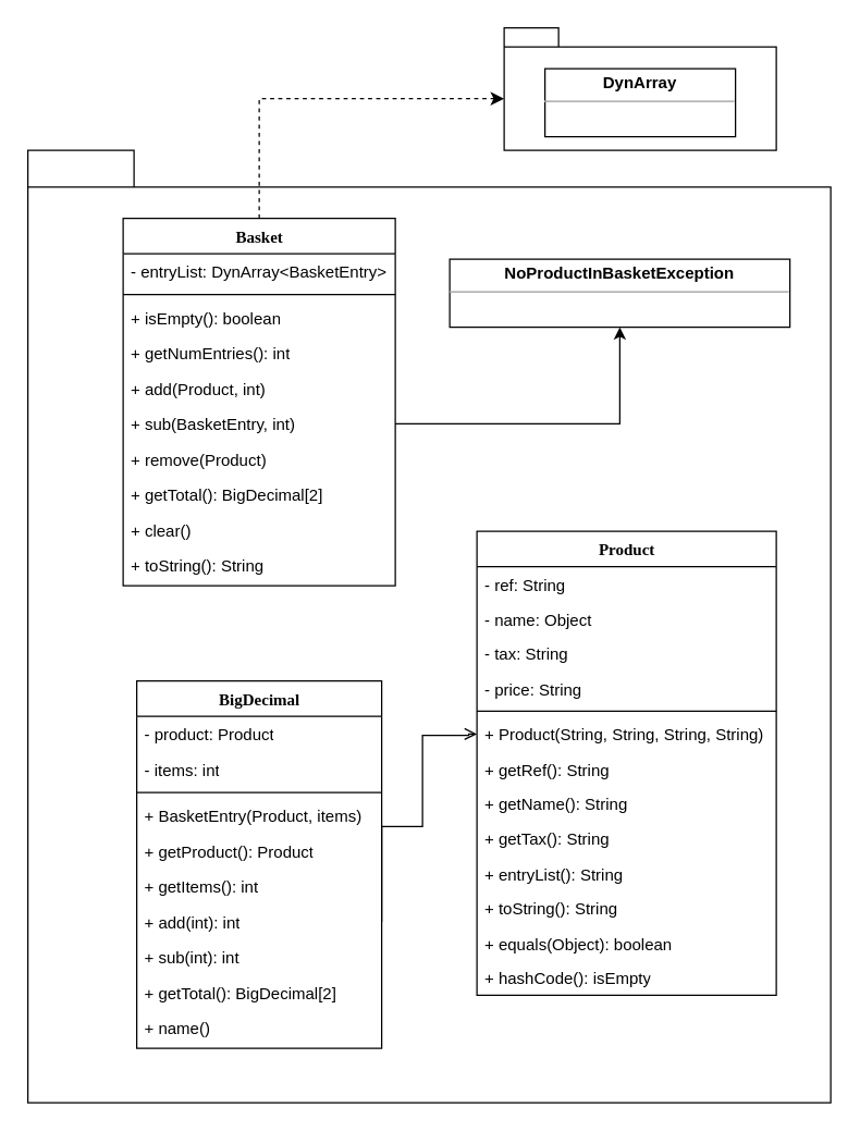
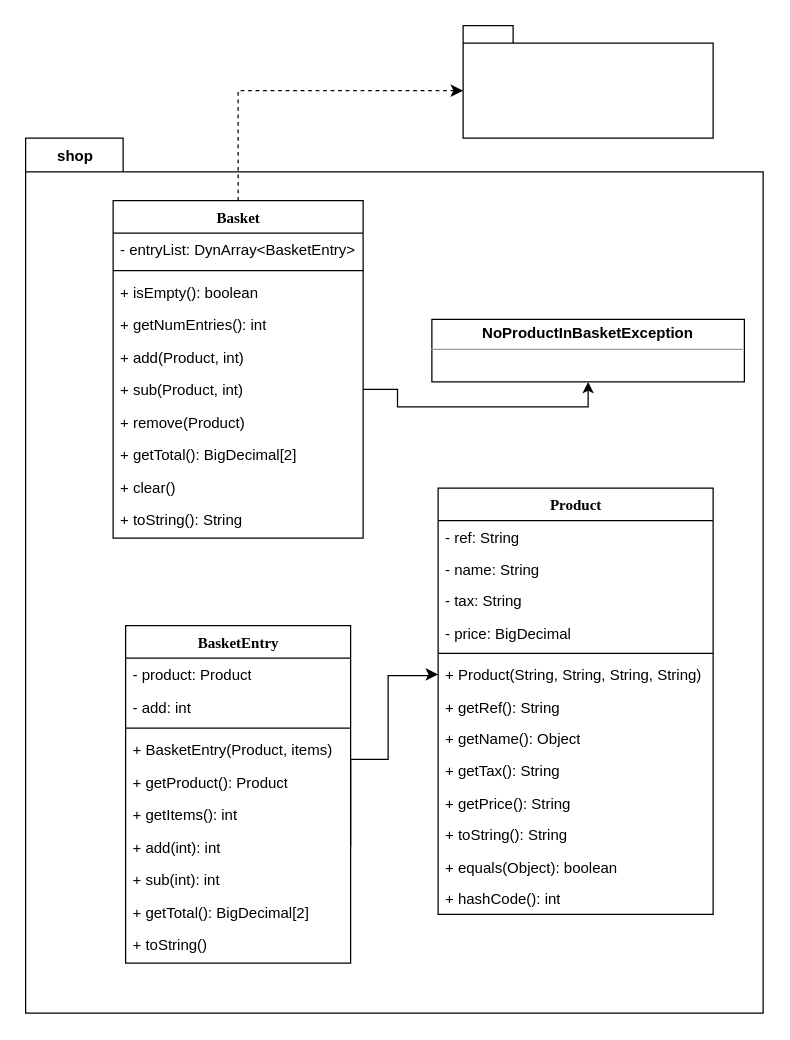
  <mxCell id="0" />
  <mxCell id="1" parent="0" />
  <mxCell id="2" value="" style="shape=folder;fontStyle=1;spacingTop=10;tabWidth=78;tabHeight=27;tabPosition=left;html=1;fillColor=none;" parent="1" vertex="1"><mxGeometry x="20" y="110" width="590" height="700" as="geometry" /></mxCell>
  <mxCell id="3" style="edgeStyle=orthogonalEdgeStyle;rounded=0;orthogonalLoop=1;jettySize=auto;html=1;exitX=0.5;exitY=0;exitDx=0;exitDy=0;entryX=0;entryY=0;entryDx=0;entryDy=52;entryPerimeter=0;startArrow=none;startFill=0;startSize=15;endSize=7;dashed=1;" parent="1" source="4" target="15" edge="1"><mxGeometry relative="1" as="geometry" /></mxCell>
  <mxCell id="4" value="Basket" style="swimlane;html=1;fontStyle=1;align=center;verticalAlign=top;childLayout=stackLayout;horizontal=1;startSize=26;horizontalStack=0;resizeParent=1;resizeLast=0;collapsible=1;marginBottom=0;swimlaneFillColor=#ffffff;rounded=0;shadow=0;comic=0;labelBackgroundColor=none;strokeWidth=1;fillColor=none;fontFamily=Verdana;fontSize=12" parent="1" vertex="1"><mxGeometry x="90" y="160" width="200" height="270" as="geometry" /></mxCell>
  <mxCell id="5" value="- entryList: DynArray&amp;lt;BasketEntry&amp;gt;" style="text;html=1;strokeColor=none;fillColor=none;align=left;verticalAlign=top;spacingLeft=4;spacingRight=4;whiteSpace=wrap;overflow=hidden;rotatable=0;points=[[0,0.5],[1,0.5]];portConstraint=eastwest;" parent="4" vertex="1"><mxGeometry y="26" width="200" height="26" as="geometry" /></mxCell>
  <mxCell id="6" value="" style="line;html=1;strokeWidth=1;fillColor=none;align=left;verticalAlign=middle;spacingTop=-1;spacingLeft=3;spacingRight=3;rotatable=0;labelPosition=right;points=[];portConstraint=eastwest;" parent="4" vertex="1"><mxGeometry y="52" width="200" height="8" as="geometry" /></mxCell>
  <mxCell id="7" value="+ isEmpty(): boolean" style="text;html=1;strokeColor=none;fillColor=none;align=left;verticalAlign=top;spacingLeft=4;spacingRight=4;whiteSpace=wrap;overflow=hidden;rotatable=0;points=[[0,0.5],[1,0.5]];portConstraint=eastwest;" parent="4" vertex="1"><mxGeometry y="60" width="200" height="26" as="geometry" /></mxCell>
  <mxCell id="8" value="+ getNumEntries(): int" style="text;html=1;strokeColor=none;fillColor=none;align=left;verticalAlign=top;spacingLeft=4;spacingRight=4;whiteSpace=wrap;overflow=hidden;rotatable=0;points=[[0,0.5],[1,0.5]];portConstraint=eastwest;" parent="4" vertex="1"><mxGeometry y="86" width="200" height="26" as="geometry" /></mxCell>
  <mxCell id="9" value="+ add(Product, int)" style="text;html=1;strokeColor=none;fillColor=none;align=left;verticalAlign=top;spacingLeft=4;spacingRight=4;whiteSpace=wrap;overflow=hidden;rotatable=0;points=[[0,0.5],[1,0.5]];portConstraint=eastwest;" parent="4" vertex="1"><mxGeometry y="112" width="200" height="26" as="geometry" /></mxCell>
- <mxCell id="10" value="+ sub(BasketEntry, int)" style="text;html=1;strokeColor=none;fillColor=none;align=left;verticalAlign=top;spacingLeft=4;spacingRight=4;whiteSpace=wrap;overflow=hidden;rotatable=0;points=[[0,0.5],[1,0.5]];portConstraint=eastwest;" parent="4" vertex="1"><mxGeometry y="138" width="200" height="26" as="geometry" /></mxCell>
+ <mxCell id="10" value="+ sub(Product, int)" style="text;html=1;strokeColor=none;fillColor=none;align=left;verticalAlign=top;spacingLeft=4;spacingRight=4;whiteSpace=wrap;overflow=hidden;rotatable=0;points=[[0,0.5],[1,0.5]];portConstraint=eastwest;" parent="4" vertex="1"><mxGeometry y="138" width="200" height="26" as="geometry" /></mxCell>
  <mxCell id="11" value="+ remove(Product)" style="text;html=1;strokeColor=none;fillColor=none;align=left;verticalAlign=top;spacingLeft=4;spacingRight=4;whiteSpace=wrap;overflow=hidden;rotatable=0;points=[[0,0.5],[1,0.5]];portConstraint=eastwest;" parent="4" vertex="1"><mxGeometry y="164" width="200" height="26" as="geometry" /></mxCell>
  <mxCell id="12" value="+ getTotal(): BigDecimal[2]" style="text;html=1;strokeColor=none;fillColor=none;align=left;verticalAlign=top;spacingLeft=4;spacingRight=4;whiteSpace=wrap;overflow=hidden;rotatable=0;points=[[0,0.5],[1,0.5]];portConstraint=eastwest;" parent="4" vertex="1"><mxGeometry y="190" width="200" height="26" as="geometry" /></mxCell>
  <mxCell id="13" value="+ clear()" style="text;html=1;strokeColor=none;fillColor=none;align=left;verticalAlign=top;spacingLeft=4;spacingRight=4;whiteSpace=wrap;overflow=hidden;rotatable=0;points=[[0,0.5],[1,0.5]];portConstraint=eastwest;" parent="4" vertex="1"><mxGeometry y="216" width="200" height="26" as="geometry" /></mxCell>
  <mxCell id="14" value="+ toString(): String" style="text;html=1;strokeColor=none;fillColor=none;align=left;verticalAlign=top;spacingLeft=4;spacingRight=4;whiteSpace=wrap;overflow=hidden;rotatable=0;points=[[0,0.5],[1,0.5]];portConstraint=eastwest;" parent="4" vertex="1"><mxGeometry y="242" width="200" height="26" as="geometry" /></mxCell>
  <mxCell id="15" value="" style="shape=folder;fontStyle=1;spacingTop=10;tabWidth=40;tabHeight=14;tabPosition=left;html=1;fillColor=none;" parent="1" vertex="1"><mxGeometry x="370" y="20" width="200" height="90" as="geometry" /></mxCell>
- <mxCell id="16" value="&lt;p style=&quot;margin: 0px ; margin-top: 4px ; text-align: center&quot;&gt;&lt;b&gt;DynArray&lt;/b&gt;&lt;/p&gt;&lt;hr size=&quot;1&quot;&gt;&lt;div style=&quot;height: 2px&quot;&gt;&lt;/div&gt;" style="verticalAlign=top;align=left;overflow=fill;fontSize=12;fontFamily=Helvetica;html=1;fillColor=none;" parent="1" vertex="1"><mxGeometry x="400" y="50" width="140" height="50" as="geometry" /></mxCell>
- <mxCell id="18" style="edgeStyle=orthogonalEdgeStyle;rounded=0;orthogonalLoop=1;jettySize=auto;html=1;entryX=0;entryY=0.5;entryDx=0;entryDy=0;startArrow=none;startFill=0;startSize=15;endSize=7;exitX=1;exitY=0.5;exitDx=0;exitDy=0;endArrow=open;" parent="1" source="26" target="36" edge="1"><mxGeometry relative="1" as="geometry"><Array as="points"><mxPoint x="280" y="607" /><mxPoint x="310" y="607" /><mxPoint x="310" y="540" /><mxPoint x="344" y="540" /></Array></mxGeometry></mxCell>
- <mxCell id="19" value="BigDecimal" style="swimlane;html=1;fontStyle=1;align=center;verticalAlign=top;childLayout=stackLayout;horizontal=1;startSize=26;horizontalStack=0;resizeParent=1;resizeLast=0;collapsible=1;marginBottom=0;swimlaneFillColor=#ffffff;rounded=0;shadow=0;comic=0;labelBackgroundColor=none;strokeWidth=1;fillColor=none;fontFamily=Verdana;fontSize=12" parent="1" vertex="1"><mxGeometry x="100" y="500" width="180" height="270" as="geometry" /></mxCell>
+ <mxCell id="17" value="shop" style="text;align=center;fontStyle=1;verticalAlign=middle;spacingLeft=3;spacingRight=3;strokeColor=none;rotatable=0;points=[[0,0.5],[1,0.5]];portConstraint=eastwest;" parent="1" vertex="1"><mxGeometry x="20" y="110" width="80" height="27.761" as="geometry" /></mxCell>
+ <mxCell id="18" style="edgeStyle=orthogonalEdgeStyle;rounded=0;orthogonalLoop=1;jettySize=auto;html=1;entryX=0;entryY=0.5;entryDx=0;entryDy=0;startArrow=none;startFill=0;startSize=15;endSize=7;exitX=1;exitY=0.5;exitDx=0;exitDy=0;" parent="1" source="26" target="36" edge="1"><mxGeometry relative="1" as="geometry"><Array as="points"><mxPoint x="280" y="607" /><mxPoint x="310" y="607" /><mxPoint x="310" y="540" /><mxPoint x="344" y="540" /></Array></mxGeometry></mxCell>
+ <mxCell id="19" value="BasketEntry" style="swimlane;html=1;fontStyle=1;align=center;verticalAlign=top;childLayout=stackLayout;horizontal=1;startSize=26;horizontalStack=0;resizeParent=1;resizeLast=0;collapsible=1;marginBottom=0;swimlaneFillColor=#ffffff;rounded=0;shadow=0;comic=0;labelBackgroundColor=none;strokeWidth=1;fillColor=none;fontFamily=Verdana;fontSize=12" parent="1" vertex="1"><mxGeometry x="100" y="500" width="180" height="270" as="geometry" /></mxCell>
  <mxCell id="20" value="- product: Product" style="text;html=1;strokeColor=none;fillColor=none;align=left;verticalAlign=top;spacingLeft=4;spacingRight=4;whiteSpace=wrap;overflow=hidden;rotatable=0;points=[[0,0.5],[1,0.5]];portConstraint=eastwest;" parent="19" vertex="1"><mxGeometry y="26" width="180" height="26" as="geometry" /></mxCell>
- <mxCell id="21" value="- items: int" style="text;html=1;strokeColor=none;fillColor=none;align=left;verticalAlign=top;spacingLeft=4;spacingRight=4;whiteSpace=wrap;overflow=hidden;rotatable=0;points=[[0,0.5],[1,0.5]];portConstraint=eastwest;" parent="19" vertex="1"><mxGeometry y="52" width="180" height="26" as="geometry" /></mxCell>
+ <mxCell id="21" value="- add: int" style="text;html=1;strokeColor=none;fillColor=none;align=left;verticalAlign=top;spacingLeft=4;spacingRight=4;whiteSpace=wrap;overflow=hidden;rotatable=0;points=[[0,0.5],[1,0.5]];portConstraint=eastwest;" parent="19" vertex="1"><mxGeometry y="52" width="180" height="26" as="geometry" /></mxCell>
  <mxCell id="22" value="" style="line;html=1;strokeWidth=1;fillColor=none;align=left;verticalAlign=middle;spacingTop=-1;spacingLeft=3;spacingRight=3;rotatable=0;labelPosition=right;points=[];portConstraint=eastwest;" parent="19" vertex="1"><mxGeometry y="78" width="180" height="8" as="geometry" /></mxCell>
  <mxCell id="23" value="+ BasketEntry(Product, items)" style="text;html=1;strokeColor=none;fillColor=none;align=left;verticalAlign=top;spacingLeft=4;spacingRight=4;whiteSpace=wrap;overflow=hidden;rotatable=0;points=[[0,0.5],[1,0.5]];portConstraint=eastwest;" parent="19" vertex="1"><mxGeometry y="86" width="180" height="26" as="geometry" /></mxCell>
  <mxCell id="24" value="+ getProduct(): Product" style="text;html=1;strokeColor=none;fillColor=none;align=left;verticalAlign=top;spacingLeft=4;spacingRight=4;whiteSpace=wrap;overflow=hidden;rotatable=0;points=[[0,0.5],[1,0.5]];portConstraint=eastwest;" parent="19" vertex="1"><mxGeometry y="112" width="180" height="26" as="geometry" /></mxCell>
  <mxCell id="25" value="+ getItems(): int" style="text;html=1;strokeColor=none;fillColor=none;align=left;verticalAlign=top;spacingLeft=4;spacingRight=4;whiteSpace=wrap;overflow=hidden;rotatable=0;points=[[0,0.5],[1,0.5]];portConstraint=eastwest;" parent="19" vertex="1"><mxGeometry y="138" width="180" height="26" as="geometry" /></mxCell>
  <mxCell id="26" value="+ add(int): int" style="text;html=1;strokeColor=none;fillColor=none;align=left;verticalAlign=top;spacingLeft=4;spacingRight=4;whiteSpace=wrap;overflow=hidden;rotatable=0;points=[[0,0.5],[1,0.5]];portConstraint=eastwest;" parent="19" vertex="1"><mxGeometry y="164" width="180" height="26" as="geometry" /></mxCell>
  <mxCell id="27" value="+ sub(int): int" style="text;html=1;strokeColor=none;fillColor=none;align=left;verticalAlign=top;spacingLeft=4;spacingRight=4;whiteSpace=wrap;overflow=hidden;rotatable=0;points=[[0,0.5],[1,0.5]];portConstraint=eastwest;" parent="19" vertex="1"><mxGeometry y="190" width="180" height="26" as="geometry" /></mxCell>
  <mxCell id="28" value="+ getTotal(): BigDecimal[2]" style="text;html=1;strokeColor=none;fillColor=none;align=left;verticalAlign=top;spacingLeft=4;spacingRight=4;whiteSpace=wrap;overflow=hidden;rotatable=0;points=[[0,0.5],[1,0.5]];portConstraint=eastwest;" parent="19" vertex="1"><mxGeometry y="216" width="180" height="26" as="geometry" /></mxCell>
- <mxCell id="29" value="+ name()" style="text;html=1;strokeColor=none;fillColor=none;align=left;verticalAlign=top;spacingLeft=4;spacingRight=4;whiteSpace=wrap;overflow=hidden;rotatable=0;points=[[0,0.5],[1,0.5]];portConstraint=eastwest;" parent="19" vertex="1"><mxGeometry y="242" width="180" height="26" as="geometry" /></mxCell>
+ <mxCell id="29" value="+ toString()" style="text;html=1;strokeColor=none;fillColor=none;align=left;verticalAlign=top;spacingLeft=4;spacingRight=4;whiteSpace=wrap;overflow=hidden;rotatable=0;points=[[0,0.5],[1,0.5]];portConstraint=eastwest;" parent="19" vertex="1"><mxGeometry y="242" width="180" height="26" as="geometry" /></mxCell>
  <mxCell id="30" value="Product" style="swimlane;html=1;fontStyle=1;align=center;verticalAlign=top;childLayout=stackLayout;horizontal=1;startSize=26;horizontalStack=0;resizeParent=1;resizeLast=0;collapsible=1;marginBottom=0;swimlaneFillColor=#ffffff;rounded=0;shadow=0;comic=0;labelBackgroundColor=none;strokeWidth=1;fillColor=none;fontFamily=Verdana;fontSize=12" parent="1" vertex="1"><mxGeometry x="350" y="390.003" width="220" height="340.921" as="geometry" /></mxCell>
  <mxCell id="31" value="- ref: String" style="text;html=1;strokeColor=none;fillColor=none;align=left;verticalAlign=top;spacingLeft=4;spacingRight=4;whiteSpace=wrap;overflow=hidden;rotatable=0;points=[[0,0.5],[1,0.5]];portConstraint=eastwest;" parent="30" vertex="1"><mxGeometry y="26" width="220" height="25.587" as="geometry" /></mxCell>
- <mxCell id="32" value="- name: Object" style="text;html=1;strokeColor=none;fillColor=none;align=left;verticalAlign=top;spacingLeft=4;spacingRight=4;whiteSpace=wrap;overflow=hidden;rotatable=0;points=[[0,0.5],[1,0.5]];portConstraint=eastwest;" parent="30" vertex="1"><mxGeometry y="51.587" width="220" height="25.587" as="geometry" /></mxCell>
+ <mxCell id="32" value="- name: String" style="text;html=1;strokeColor=none;fillColor=none;align=left;verticalAlign=top;spacingLeft=4;spacingRight=4;whiteSpace=wrap;overflow=hidden;rotatable=0;points=[[0,0.5],[1,0.5]];portConstraint=eastwest;" parent="30" vertex="1"><mxGeometry y="51.587" width="220" height="25.587" as="geometry" /></mxCell>
  <mxCell id="33" value="- tax: String" style="text;html=1;strokeColor=none;fillColor=none;align=left;verticalAlign=top;spacingLeft=4;spacingRight=4;whiteSpace=wrap;overflow=hidden;rotatable=0;points=[[0,0.5],[1,0.5]];portConstraint=eastwest;" parent="30" vertex="1"><mxGeometry y="77.175" width="220" height="25.587" as="geometry" /></mxCell>
- <mxCell id="34" value="- price: String" style="text;html=1;strokeColor=none;fillColor=none;align=left;verticalAlign=top;spacingLeft=4;spacingRight=4;whiteSpace=wrap;overflow=hidden;rotatable=0;points=[[0,0.5],[1,0.5]];portConstraint=eastwest;" parent="30" vertex="1"><mxGeometry y="102.762" width="220" height="25.587" as="geometry" /></mxCell>
+ <mxCell id="34" value="- price: BigDecimal" style="text;html=1;strokeColor=none;fillColor=none;align=left;verticalAlign=top;spacingLeft=4;spacingRight=4;whiteSpace=wrap;overflow=hidden;rotatable=0;points=[[0,0.5],[1,0.5]];portConstraint=eastwest;" parent="30" vertex="1"><mxGeometry y="102.762" width="220" height="25.587" as="geometry" /></mxCell>
  <mxCell id="35" value="" style="line;html=1;strokeWidth=1;fillColor=none;align=left;verticalAlign=middle;spacingTop=-1;spacingLeft=3;spacingRight=3;rotatable=0;labelPosition=right;points=[];portConstraint=eastwest;" parent="30" vertex="1"><mxGeometry y="128.349" width="220" height="7.873" as="geometry" /></mxCell>
  <mxCell id="36" value="+ Product(String, String, String, String)" style="text;html=1;strokeColor=none;fillColor=none;align=left;verticalAlign=top;spacingLeft=4;spacingRight=4;whiteSpace=wrap;overflow=hidden;rotatable=0;points=[[0,0.5],[1,0.5]];portConstraint=eastwest;" parent="30" vertex="1"><mxGeometry y="136.222" width="220" height="25.587" as="geometry" /></mxCell>
  <mxCell id="37" value="+ getRef(): String" style="text;html=1;strokeColor=none;fillColor=none;align=left;verticalAlign=top;spacingLeft=4;spacingRight=4;whiteSpace=wrap;overflow=hidden;rotatable=0;points=[[0,0.5],[1,0.5]];portConstraint=eastwest;" parent="30" vertex="1"><mxGeometry y="161.81" width="220" height="25.587" as="geometry" /></mxCell>
- <mxCell id="38" value="+ getName(): String" style="text;html=1;strokeColor=none;fillColor=none;align=left;verticalAlign=top;spacingLeft=4;spacingRight=4;whiteSpace=wrap;overflow=hidden;rotatable=0;points=[[0,0.5],[1,0.5]];portConstraint=eastwest;" parent="30" vertex="1"><mxGeometry y="187.397" width="220" height="25.587" as="geometry" /></mxCell>
+ <mxCell id="38" value="+ getName(): Object" style="text;html=1;strokeColor=none;fillColor=none;align=left;verticalAlign=top;spacingLeft=4;spacingRight=4;whiteSpace=wrap;overflow=hidden;rotatable=0;points=[[0,0.5],[1,0.5]];portConstraint=eastwest;" parent="30" vertex="1"><mxGeometry y="187.397" width="220" height="25.587" as="geometry" /></mxCell>
  <mxCell id="39" value="+ getTax(): String" style="text;html=1;strokeColor=none;fillColor=none;align=left;verticalAlign=top;spacingLeft=4;spacingRight=4;whiteSpace=wrap;overflow=hidden;rotatable=0;points=[[0,0.5],[1,0.5]];portConstraint=eastwest;" parent="30" vertex="1"><mxGeometry y="212.984" width="220" height="25.587" as="geometry" /></mxCell>
- <mxCell id="40" value="+ entryList(): String" style="text;html=1;strokeColor=none;fillColor=none;align=left;verticalAlign=top;spacingLeft=4;spacingRight=4;whiteSpace=wrap;overflow=hidden;rotatable=0;points=[[0,0.5],[1,0.5]];portConstraint=eastwest;" parent="30" vertex="1"><mxGeometry y="238.571" width="220" height="25.587" as="geometry" /></mxCell>
+ <mxCell id="40" value="+ getPrice(): String" style="text;html=1;strokeColor=none;fillColor=none;align=left;verticalAlign=top;spacingLeft=4;spacingRight=4;whiteSpace=wrap;overflow=hidden;rotatable=0;points=[[0,0.5],[1,0.5]];portConstraint=eastwest;" parent="30" vertex="1"><mxGeometry y="238.571" width="220" height="25.587" as="geometry" /></mxCell>
  <mxCell id="41" value="+ toString(): String" style="text;html=1;strokeColor=none;fillColor=none;align=left;verticalAlign=top;spacingLeft=4;spacingRight=4;whiteSpace=wrap;overflow=hidden;rotatable=0;points=[[0,0.5],[1,0.5]];portConstraint=eastwest;" parent="30" vertex="1"><mxGeometry y="264.159" width="220" height="25.587" as="geometry" /></mxCell>
  <mxCell id="42" value="+ equals(Object): boolean" style="text;html=1;strokeColor=none;fillColor=none;align=left;verticalAlign=top;spacingLeft=4;spacingRight=4;whiteSpace=wrap;overflow=hidden;rotatable=0;points=[[0,0.5],[1,0.5]];portConstraint=eastwest;" parent="30" vertex="1"><mxGeometry y="289.746" width="220" height="25.587" as="geometry" /></mxCell>
- <mxCell id="43" value="+ hashCode(): isEmpty" style="text;html=1;strokeColor=none;fillColor=none;align=left;verticalAlign=top;spacingLeft=4;spacingRight=4;whiteSpace=wrap;overflow=hidden;rotatable=0;points=[[0,0.5],[1,0.5]];portConstraint=eastwest;" parent="30" vertex="1"><mxGeometry y="315.333" width="220" height="25.587" as="geometry" /></mxCell>
- <mxCell id="44" value="&lt;p style=&quot;margin: 0px ; margin-top: 4px ; text-align: center&quot;&gt;&lt;b&gt;NoProductInBasketException&lt;/b&gt;&lt;/p&gt;&lt;hr size=&quot;1&quot;&gt;&lt;div style=&quot;height: 2px&quot;&gt;&lt;/div&gt;" style="verticalAlign=top;align=left;overflow=fill;fontSize=12;fontFamily=Helvetica;html=1;fillColor=none;" vertex="1" parent="1"><mxGeometry x="330" y="190" width="250" height="50" as="geometry" /></mxCell>
+ <mxCell id="43" value="+ hashCode(): int" style="text;html=1;strokeColor=none;fillColor=none;align=left;verticalAlign=top;spacingLeft=4;spacingRight=4;whiteSpace=wrap;overflow=hidden;rotatable=0;points=[[0,0.5],[1,0.5]];portConstraint=eastwest;" parent="30" vertex="1"><mxGeometry y="315.333" width="220" height="25.587" as="geometry" /></mxCell>
+ <mxCell id="44" value="&lt;p style=&quot;margin: 0px ; margin-top: 4px ; text-align: center&quot;&gt;&lt;b&gt;NoProductInBasketException&lt;/b&gt;&lt;/p&gt;&lt;hr size=&quot;1&quot;&gt;&lt;div style=&quot;height: 2px&quot;&gt;&lt;/div&gt;" style="verticalAlign=top;align=left;overflow=fill;fontSize=12;fontFamily=Helvetica;html=1;fillColor=none;" vertex="1" parent="1"><mxGeometry x="345" y="255" width="250" height="50" as="geometry" /></mxCell>
  <mxCell id="45" style="edgeStyle=orthogonalEdgeStyle;rounded=0;orthogonalLoop=1;jettySize=auto;html=1;exitX=1;exitY=0.5;exitDx=0;exitDy=0;entryX=0.5;entryY=1;entryDx=0;entryDy=0;" edge="1" parent="1" source="10" target="44"><mxGeometry relative="1" as="geometry" /></mxCell>
